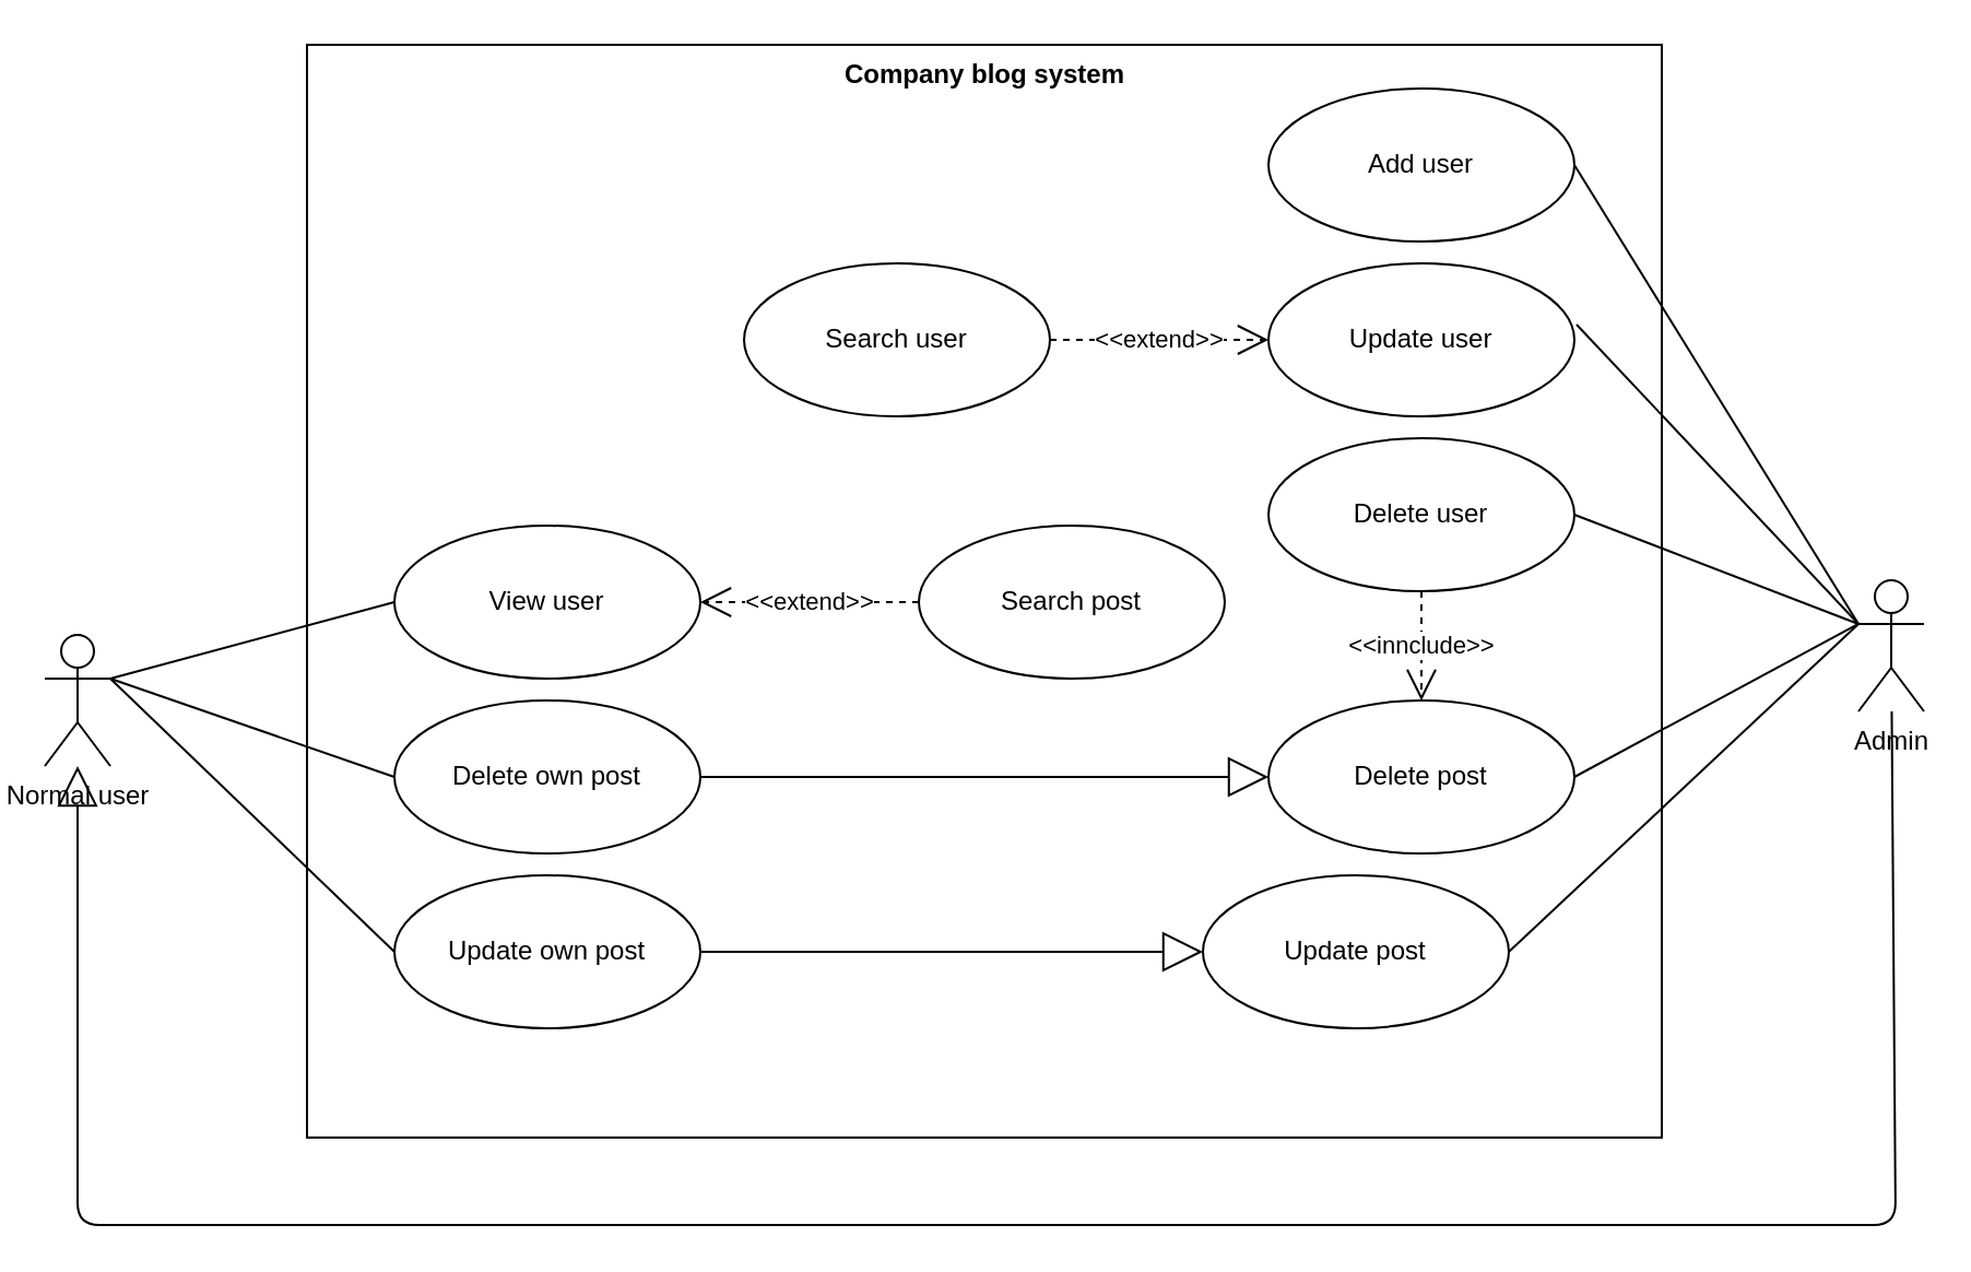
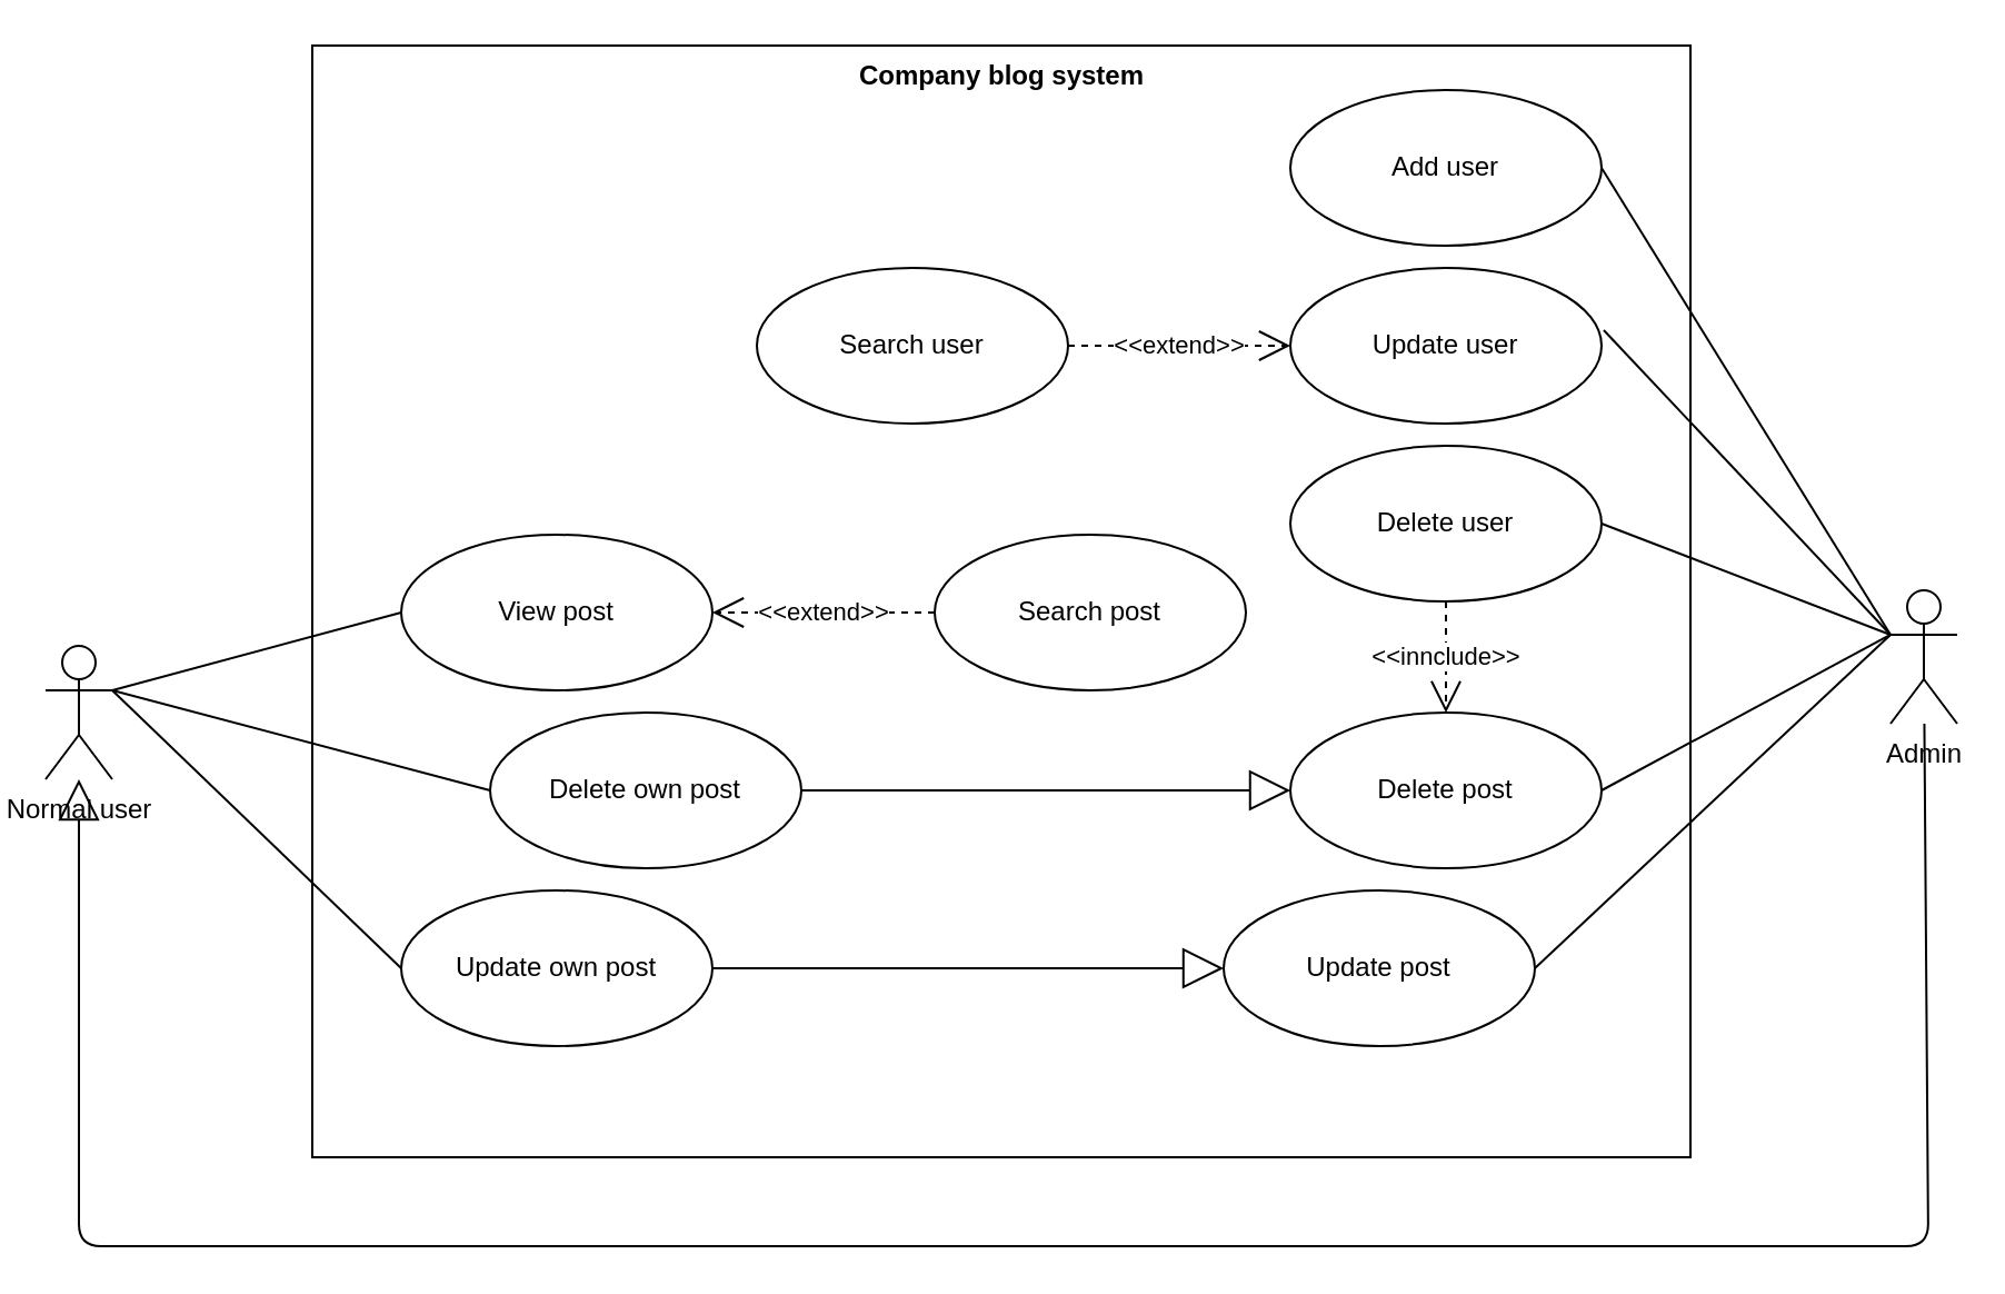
  <mxCell id="0" />
  <mxCell id="1" parent="0" />
  <mxCell id="2" value="Company blog system" style="html=1;verticalAlign=top;fillColor=none;fontStyle=1" parent="1" vertex="1"><mxGeometry x="140" y="20" width="620" height="500" as="geometry" /></mxCell>
  <mxCell id="3" value="Normal user" style="shape=umlActor;verticalLabelPosition=bottom;labelBackgroundColor=#ffffff;verticalAlign=top;html=1;" parent="1" vertex="1"><mxGeometry x="20" y="290" width="30" height="60" as="geometry" /></mxCell>
  <mxCell id="4" value="Admin" style="shape=umlActor;verticalLabelPosition=bottom;labelBackgroundColor=#ffffff;verticalAlign=top;html=1;" parent="1" vertex="1"><mxGeometry x="850" y="265" width="30" height="60" as="geometry" /></mxCell>
- <mxCell id="5" value="View user" style="ellipse;whiteSpace=wrap;html=1;" parent="1" vertex="1"><mxGeometry x="180" y="240" width="140" height="70" as="geometry" /></mxCell>
+ <mxCell id="5" value="View post" style="ellipse;whiteSpace=wrap;html=1;" parent="1" vertex="1"><mxGeometry x="180" y="240" width="140" height="70" as="geometry" /></mxCell>
  <mxCell id="6" value="Update own post" style="ellipse;whiteSpace=wrap;html=1;" parent="1" vertex="1"><mxGeometry x="180" y="400" width="140" height="70" as="geometry" /></mxCell>
  <mxCell id="7" value="Update post" style="ellipse;whiteSpace=wrap;html=1;" parent="1" vertex="1"><mxGeometry x="550" y="400" width="140" height="70" as="geometry" /></mxCell>
  <mxCell id="8" value="" style="endArrow=none;html=1;entryX=0;entryY=0.5;entryDx=0;entryDy=0;exitX=1;exitY=0.333;exitDx=0;exitDy=0;exitPerimeter=0;" parent="1" source="3" target="6" edge="1"><mxGeometry width="50" height="50" relative="1" as="geometry"><mxPoint x="60" y="250" as="sourcePoint" /><mxPoint x="190" y="185" as="targetPoint" /></mxGeometry></mxCell>
  <mxCell id="9" value="" style="endArrow=block;endSize=16;endFill=0;html=1;" parent="1" source="4" target="3" edge="1"><mxGeometry width="160" relative="1" as="geometry"><mxPoint x="890" y="460" as="sourcePoint" /><mxPoint x="550" y="425" as="targetPoint" /><Array as="points"><mxPoint x="867" y="560" /><mxPoint x="35" y="560" /></Array></mxGeometry></mxCell>
  <mxCell id="10" value="" style="endArrow=none;html=1;entryX=0;entryY=0.5;entryDx=0;entryDy=0;exitX=1;exitY=0.333;exitDx=0;exitDy=0;exitPerimeter=0;" parent="1" source="3" target="5" edge="1"><mxGeometry width="50" height="50" relative="1" as="geometry"><mxPoint x="60" y="250" as="sourcePoint" /><mxPoint x="190" y="305" as="targetPoint" /></mxGeometry></mxCell>
  <mxCell id="11" value="Add user" style="ellipse;whiteSpace=wrap;html=1;" parent="1" vertex="1"><mxGeometry x="580" y="40" width="140" height="70" as="geometry" /></mxCell>
  <mxCell id="12" value="Delete user" style="ellipse;whiteSpace=wrap;html=1;" parent="1" vertex="1"><mxGeometry x="580" y="200" width="140" height="70" as="geometry" /></mxCell>
- <mxCell id="13" value="Delete own post" style="ellipse;whiteSpace=wrap;html=1;" parent="1" vertex="1"><mxGeometry x="180" y="320" width="140" height="70" as="geometry" /></mxCell>
+ <mxCell id="13" value="Delete own post" style="ellipse;whiteSpace=wrap;html=1;" parent="1" vertex="1"><mxGeometry x="220" y="320" width="140" height="70" as="geometry" /></mxCell>
  <mxCell id="14" value="Delete post" style="ellipse;whiteSpace=wrap;html=1;" parent="1" vertex="1"><mxGeometry x="580" y="320" width="140" height="70" as="geometry" /></mxCell>
  <mxCell id="15" value="" style="endArrow=none;html=1;entryX=0;entryY=0.5;entryDx=0;entryDy=0;exitX=1;exitY=0.333;exitDx=0;exitDy=0;exitPerimeter=0;" parent="1" source="3" target="13" edge="1"><mxGeometry width="50" height="50" relative="1" as="geometry"><mxPoint x="60" y="250" as="sourcePoint" /><mxPoint x="190" y="345" as="targetPoint" /></mxGeometry></mxCell>
  <mxCell id="16" value="Update user" style="ellipse;whiteSpace=wrap;html=1;" parent="1" vertex="1"><mxGeometry x="580" y="120" width="140" height="70" as="geometry" /></mxCell>
  <mxCell id="17" value="" style="endArrow=none;html=1;entryX=0;entryY=0.333;entryDx=0;entryDy=0;exitX=1;exitY=0.5;exitDx=0;exitDy=0;entryPerimeter=0;" parent="1" source="7" target="4" edge="1"><mxGeometry width="50" height="50" relative="1" as="geometry"><mxPoint x="290" y="340" as="sourcePoint" /><mxPoint x="430" y="345" as="targetPoint" /></mxGeometry></mxCell>
  <mxCell id="18" value="" style="endArrow=none;html=1;entryX=0;entryY=0.333;entryDx=0;entryDy=0;exitX=1;exitY=0.5;exitDx=0;exitDy=0;entryPerimeter=0;" parent="1" source="14" target="4" edge="1"><mxGeometry width="50" height="50" relative="1" as="geometry"><mxPoint x="300" y="350" as="sourcePoint" /><mxPoint x="440" y="355" as="targetPoint" /></mxGeometry></mxCell>
  <mxCell id="19" value="" style="endArrow=block;endSize=16;endFill=0;html=1;entryX=0;entryY=0.5;entryDx=0;entryDy=0;exitX=1;exitY=0.5;exitDx=0;exitDy=0;" parent="1" source="6" target="7" edge="1"><mxGeometry width="160" relative="1" as="geometry"><mxPoint x="110" y="900" as="sourcePoint" /><mxPoint x="270" y="900" as="targetPoint" /></mxGeometry></mxCell>
  <mxCell id="20" value="" style="endArrow=block;endSize=16;endFill=0;html=1;entryX=0;entryY=0.5;entryDx=0;entryDy=0;exitX=1;exitY=0.5;exitDx=0;exitDy=0;" parent="1" source="13" target="14" edge="1"><mxGeometry width="160" relative="1" as="geometry"><mxPoint x="450" y="345" as="sourcePoint" /><mxPoint x="550" y="345" as="targetPoint" /></mxGeometry></mxCell>
  <mxCell id="21" value="" style="endArrow=none;html=1;exitX=1;exitY=0.5;exitDx=0;exitDy=0;entryX=0;entryY=0.333;entryDx=0;entryDy=0;entryPerimeter=0;" parent="1" source="12" target="4" edge="1"><mxGeometry width="50" height="50" relative="1" as="geometry"><mxPoint x="810" y="425" as="sourcePoint" /><mxPoint x="980" y="290" as="targetPoint" /></mxGeometry></mxCell>
  <mxCell id="22" value="" style="endArrow=none;html=1;entryX=0;entryY=0.333;entryDx=0;entryDy=0;exitX=1.007;exitY=0.4;exitDx=0;exitDy=0;entryPerimeter=0;exitPerimeter=0;" parent="1" source="16" target="4" edge="1"><mxGeometry width="50" height="50" relative="1" as="geometry"><mxPoint x="820" y="435" as="sourcePoint" /><mxPoint x="1010" y="380" as="targetPoint" /></mxGeometry></mxCell>
  <mxCell id="23" value="" style="endArrow=none;html=1;entryX=0;entryY=0.333;entryDx=0;entryDy=0;exitX=1;exitY=0.5;exitDx=0;exitDy=0;entryPerimeter=0;" parent="1" source="11" target="4" edge="1"><mxGeometry width="50" height="50" relative="1" as="geometry"><mxPoint x="830" y="445" as="sourcePoint" /><mxPoint x="1020" y="390" as="targetPoint" /></mxGeometry></mxCell>
  <mxCell id="24" value="Search post" style="ellipse;whiteSpace=wrap;html=1;" parent="1" vertex="1"><mxGeometry x="420" y="240" width="140" height="70" as="geometry" /></mxCell>
  <mxCell id="25" value="&amp;lt;&amp;lt;extend&amp;gt;&amp;gt;" style="endArrow=open;endSize=12;dashed=1;html=1;entryX=1;entryY=0.5;entryDx=0;entryDy=0;exitX=0;exitY=0.5;exitDx=0;exitDy=0;" parent="1" source="24" target="5" edge="1"><mxGeometry width="160" relative="1" as="geometry"><mxPoint x="0" y="600" as="sourcePoint" /><mxPoint x="160" y="600" as="targetPoint" /></mxGeometry></mxCell>
  <mxCell id="26" value="Search user" style="ellipse;whiteSpace=wrap;html=1;" parent="1" vertex="1"><mxGeometry x="340" y="120" width="140" height="70" as="geometry" /></mxCell>
  <mxCell id="27" value="&amp;lt;&amp;lt;extend&amp;gt;&amp;gt;" style="endArrow=open;endSize=12;dashed=1;html=1;entryX=0;entryY=0.5;entryDx=0;entryDy=0;exitX=1;exitY=0.5;exitDx=0;exitDy=0;" parent="1" source="26" target="16" edge="1"><mxGeometry width="160" relative="1" as="geometry"><mxPoint x="430" y="285" as="sourcePoint" /><mxPoint x="330" y="285" as="targetPoint" /></mxGeometry></mxCell>
  <mxCell id="28" value="&amp;lt;&amp;lt;innclude&amp;gt;&amp;gt;" style="endArrow=open;endSize=12;dashed=1;html=1;entryX=0.5;entryY=0;entryDx=0;entryDy=0;exitX=0.5;exitY=1;exitDx=0;exitDy=0;" parent="1" source="12" target="14" edge="1"><mxGeometry width="160" relative="1" as="geometry"><mxPoint x="490" y="165" as="sourcePoint" /><mxPoint x="590" y="165" as="targetPoint" /></mxGeometry></mxCell>
